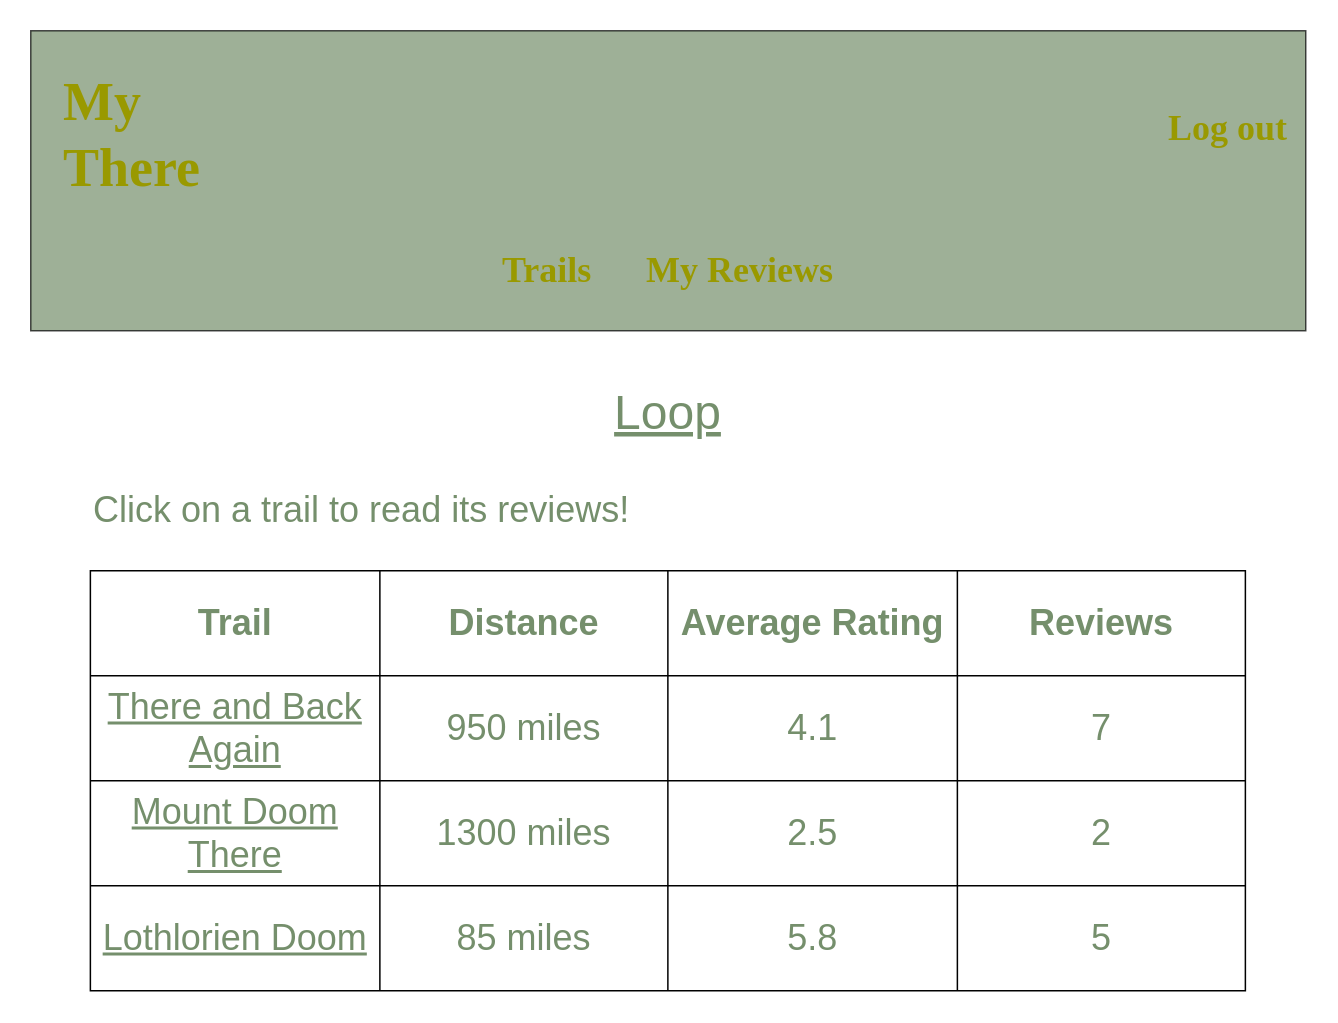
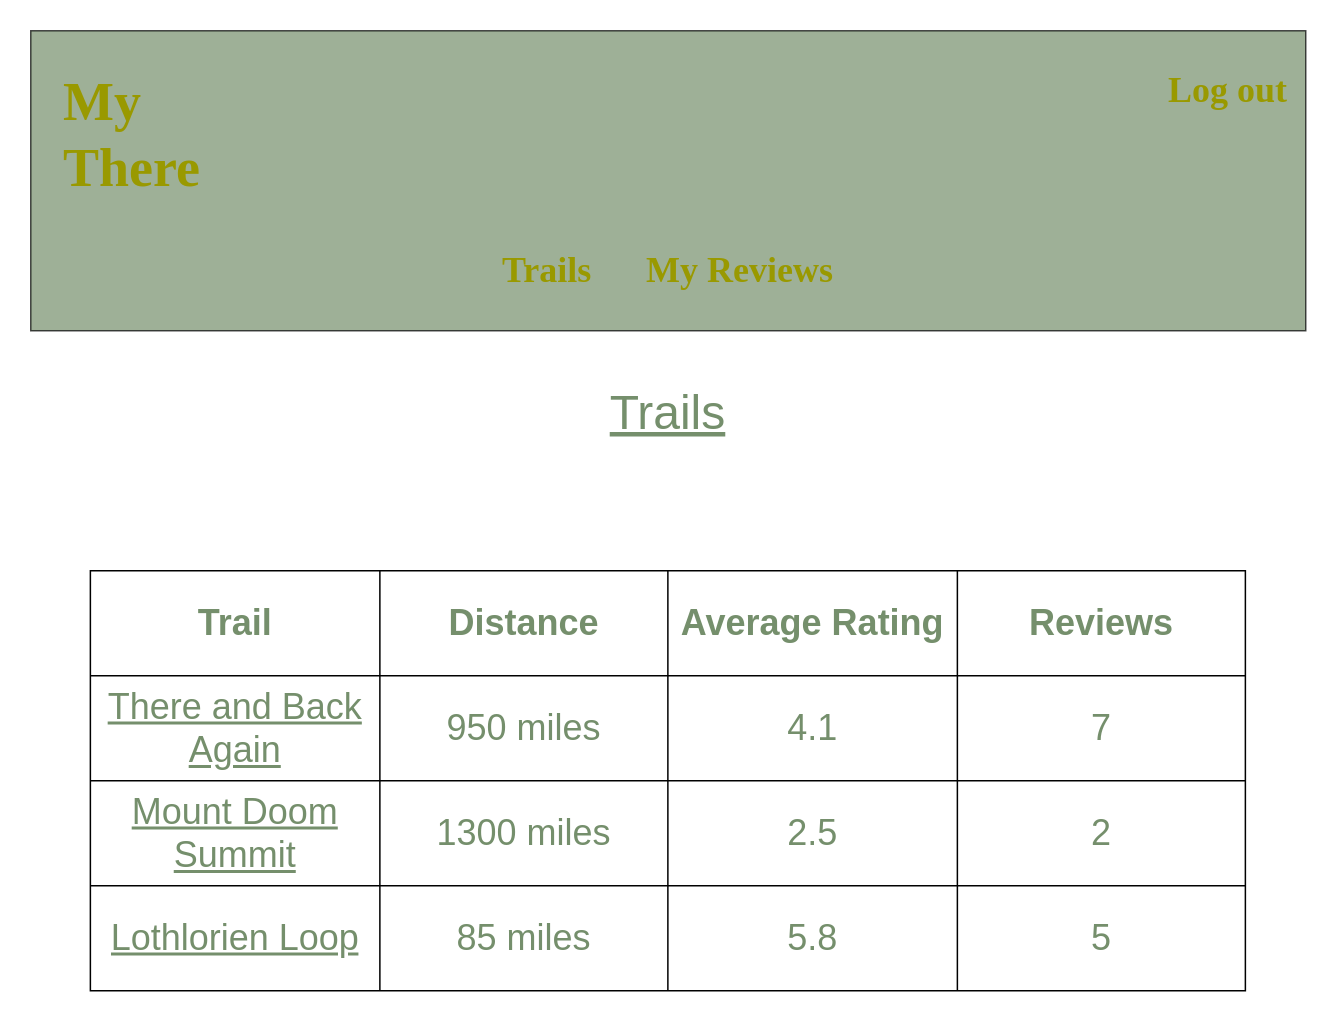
  <mxCell id="0" />
  <mxCell id="1" parent="0" />
  <mxCell id="2" value="" style="whiteSpace=wrap;html=1;fillColor=#758F6C;movable=0;resizable=0;rotatable=0;deletable=0;editable=0;connectable=0;opacity=70;" parent="1" vertex="1"><mxGeometry width="850" height="200" as="geometry" x="20" y="20" /></mxCell>
  <mxCell id="3" value="&lt;font face=&quot;Verdana&quot; style=&quot;font-size: 36px;&quot;&gt;My&lt;br&gt;There&lt;/font&gt;" style="text;strokeColor=none;align=left;fillColor=none;html=1;verticalAlign=middle;whiteSpace=wrap;rounded=0;fontColor=#999900;fontStyle=1;labelBorderColor=none;" parent="1" vertex="1"><mxGeometry x="40" y="40" width="210" height="100" as="geometry" /></mxCell>
- <mxCell id="4" value="&lt;div style=&quot;&quot;&gt;&lt;font face=&quot;Verdana&quot;&gt;&lt;span style=&quot;font-size: 24px;&quot;&gt;Log out&lt;/span&gt;&lt;/font&gt;&lt;/div&gt;" style="text;strokeColor=none;align=right;fillColor=none;html=1;verticalAlign=middle;whiteSpace=wrap;rounded=0;fontColor=#999900;fontStyle=1;labelBorderColor=none;" parent="1" vertex="1"><mxGeometry x="710" y="55" width="150" height="60" as="geometry" /></mxCell>
- <mxCell id="5" value="&lt;font style=&quot;font-size: 24px;&quot; color=&quot;#758f6c&quot;&gt;Click on a trail to read its reviews!&lt;/font&gt;" style="text;strokeColor=none;align=left;fillColor=none;html=1;verticalAlign=middle;whiteSpace=wrap;rounded=0;fontColor=#B3B300;" parent="1" vertex="1"><mxGeometry x="60" y="300" width="650" height="80" as="geometry" /></mxCell>
+ <mxCell id="4" value="&lt;div style=&quot;&quot;&gt;&lt;font face=&quot;Verdana&quot;&gt;&lt;span style=&quot;font-size: 24px;&quot;&gt;Log out&lt;/span&gt;&lt;/font&gt;&lt;/div&gt;" style="text;strokeColor=none;align=right;fillColor=none;html=1;verticalAlign=middle;whiteSpace=wrap;rounded=0;fontColor=#999900;fontStyle=1;labelBorderColor=none;" parent="1" vertex="1"><mxGeometry x="710" y="30" width="150" height="60" as="geometry" /></mxCell>
  <mxCell id="6" value="" style="shape=table;startSize=0;container=1;collapsible=0;childLayout=tableLayout;fontSize=24;fontColor=#758F6C;strokeColor=default;" parent="1" vertex="1"><mxGeometry x="59.75" y="380" width="770" height="280" as="geometry" /></mxCell>
  <mxCell id="7" value="" style="shape=tableRow;horizontal=0;startSize=0;swimlaneHead=0;swimlaneBody=0;top=0;left=0;bottom=0;right=0;collapsible=0;dropTarget=0;fillColor=none;points=[[0,0.5],[1,0.5]];portConstraint=eastwest;fontSize=24;fontColor=#758F6C;" parent="6" vertex="1"><mxGeometry width="770" height="70" as="geometry" /></mxCell>
  <mxCell id="8" value="Trail" style="shape=partialRectangle;html=1;whiteSpace=wrap;connectable=0;overflow=hidden;fillColor=none;top=0;left=0;bottom=0;right=0;pointerEvents=1;fontSize=24;fontColor=#758F6C;fontStyle=1" parent="7" vertex="1"><mxGeometry width="193" height="70" as="geometry"><mxRectangle width="193" height="70" as="alternateBounds" /></mxGeometry></mxCell>
  <mxCell id="9" value="Distance" style="shape=partialRectangle;html=1;whiteSpace=wrap;connectable=0;overflow=hidden;fillColor=none;top=0;left=0;bottom=0;right=0;pointerEvents=1;fontSize=24;fontColor=#758F6C;fontStyle=1" parent="7" vertex="1"><mxGeometry x="193" width="192" height="70" as="geometry"><mxRectangle width="192" height="70" as="alternateBounds" /></mxGeometry></mxCell>
  <mxCell id="10" value="Average Rating" style="shape=partialRectangle;html=1;whiteSpace=wrap;connectable=0;overflow=hidden;fillColor=none;top=0;left=0;bottom=0;right=0;pointerEvents=1;fontSize=24;fontColor=#758F6C;fontStyle=1" parent="7" vertex="1"><mxGeometry x="385" width="193" height="70" as="geometry"><mxRectangle width="193" height="70" as="alternateBounds" /></mxGeometry></mxCell>
  <mxCell id="11" value="Reviews" style="shape=partialRectangle;html=1;whiteSpace=wrap;connectable=0;overflow=hidden;fillColor=none;top=0;left=0;bottom=0;right=0;pointerEvents=1;fontSize=24;fontColor=#758F6C;fontStyle=1" parent="7" vertex="1"><mxGeometry x="578" width="192" height="70" as="geometry"><mxRectangle width="192" height="70" as="alternateBounds" /></mxGeometry></mxCell>
  <mxCell id="12" value="" style="shape=tableRow;horizontal=0;startSize=0;swimlaneHead=0;swimlaneBody=0;top=0;left=0;bottom=0;right=0;collapsible=0;dropTarget=0;fillColor=none;points=[[0,0.5],[1,0.5]];portConstraint=eastwest;fontSize=24;fontColor=#758F6C;" parent="6" vertex="1"><mxGeometry y="70" width="770" height="70" as="geometry" /></mxCell>
  <mxCell id="13" value="There and Back Again" style="shape=partialRectangle;html=1;whiteSpace=wrap;connectable=0;overflow=hidden;fillColor=none;top=0;left=0;bottom=0;right=0;pointerEvents=1;fontSize=24;fontColor=#758F6C;strokeColor=default;perimeterSpacing=0;fontStyle=4" parent="12" vertex="1"><mxGeometry width="193" height="70" as="geometry"><mxRectangle width="193" height="70" as="alternateBounds" /></mxGeometry></mxCell>
  <mxCell id="14" value="950 miles" style="shape=partialRectangle;html=1;whiteSpace=wrap;connectable=0;overflow=hidden;fillColor=none;top=0;left=0;bottom=0;right=0;pointerEvents=1;fontSize=24;fontColor=#758F6C;strokeColor=default;perimeterSpacing=0;" parent="12" vertex="1"><mxGeometry x="193" width="192" height="70" as="geometry"><mxRectangle width="192" height="70" as="alternateBounds" /></mxGeometry></mxCell>
  <mxCell id="15" value="4.1" style="shape=partialRectangle;html=1;whiteSpace=wrap;connectable=0;overflow=hidden;fillColor=none;top=0;left=0;bottom=0;right=0;pointerEvents=1;fontSize=24;fontColor=#758F6C;strokeColor=default;perimeterSpacing=0;" parent="12" vertex="1"><mxGeometry x="385" width="193" height="70" as="geometry"><mxRectangle width="193" height="70" as="alternateBounds" /></mxGeometry></mxCell>
  <mxCell id="16" value="7" style="shape=partialRectangle;html=1;whiteSpace=wrap;connectable=0;overflow=hidden;fillColor=none;top=0;left=0;bottom=0;right=0;pointerEvents=1;fontSize=24;fontColor=#758F6C;strokeColor=default;perimeterSpacing=0;" parent="12" vertex="1"><mxGeometry x="578" width="192" height="70" as="geometry"><mxRectangle width="192" height="70" as="alternateBounds" /></mxGeometry></mxCell>
  <mxCell id="17" value="" style="shape=tableRow;horizontal=0;startSize=0;swimlaneHead=0;swimlaneBody=0;top=0;left=0;bottom=0;right=0;collapsible=0;dropTarget=0;fillColor=none;points=[[0,0.5],[1,0.5]];portConstraint=eastwest;fontSize=24;fontColor=#758F6C;" parent="6" vertex="1"><mxGeometry y="140" width="770" height="70" as="geometry" /></mxCell>
- <mxCell id="18" value="Mount Doom There" style="shape=partialRectangle;html=1;whiteSpace=wrap;connectable=0;overflow=hidden;fillColor=none;top=0;left=0;bottom=0;right=0;pointerEvents=1;fontSize=24;fontColor=#758F6C;fontStyle=4" parent="17" vertex="1"><mxGeometry width="193" height="70" as="geometry"><mxRectangle width="193" height="70" as="alternateBounds" /></mxGeometry></mxCell>
+ <mxCell id="18" value="Mount Doom Summit" style="shape=partialRectangle;html=1;whiteSpace=wrap;connectable=0;overflow=hidden;fillColor=none;top=0;left=0;bottom=0;right=0;pointerEvents=1;fontSize=24;fontColor=#758F6C;fontStyle=4" parent="17" vertex="1"><mxGeometry width="193" height="70" as="geometry"><mxRectangle width="193" height="70" as="alternateBounds" /></mxGeometry></mxCell>
  <mxCell id="19" value="1300 miles" style="shape=partialRectangle;html=1;whiteSpace=wrap;connectable=0;overflow=hidden;fillColor=none;top=0;left=0;bottom=0;right=0;pointerEvents=1;fontSize=24;fontColor=#758F6C;" parent="17" vertex="1"><mxGeometry x="193" width="192" height="70" as="geometry"><mxRectangle width="192" height="70" as="alternateBounds" /></mxGeometry></mxCell>
  <mxCell id="20" value="2.5" style="shape=partialRectangle;html=1;whiteSpace=wrap;connectable=0;overflow=hidden;fillColor=none;top=0;left=0;bottom=0;right=0;pointerEvents=1;fontSize=24;fontColor=#758F6C;" parent="17" vertex="1"><mxGeometry x="385" width="193" height="70" as="geometry"><mxRectangle width="193" height="70" as="alternateBounds" /></mxGeometry></mxCell>
  <mxCell id="21" value="2" style="shape=partialRectangle;html=1;whiteSpace=wrap;connectable=0;overflow=hidden;fillColor=none;top=0;left=0;bottom=0;right=0;pointerEvents=1;fontSize=24;fontColor=#758F6C;" parent="17" vertex="1"><mxGeometry x="578" width="192" height="70" as="geometry"><mxRectangle width="192" height="70" as="alternateBounds" /></mxGeometry></mxCell>
  <mxCell id="22" style="shape=tableRow;horizontal=0;startSize=0;swimlaneHead=0;swimlaneBody=0;top=0;left=0;bottom=0;right=0;collapsible=0;dropTarget=0;fillColor=none;points=[[0,0.5],[1,0.5]];portConstraint=eastwest;fontSize=24;fontColor=#758F6C;" parent="6" vertex="1"><mxGeometry y="210" width="770" height="70" as="geometry" /></mxCell>
- <mxCell id="23" value="Lothlorien Doom" style="shape=partialRectangle;html=1;whiteSpace=wrap;connectable=0;overflow=hidden;fillColor=none;top=0;left=0;bottom=0;right=0;pointerEvents=1;fontSize=24;fontColor=#758F6C;fontStyle=4" parent="22" vertex="1"><mxGeometry width="193" height="70" as="geometry"><mxRectangle width="193" height="70" as="alternateBounds" /></mxGeometry></mxCell>
+ <mxCell id="23" value="Lothlorien Loop" style="shape=partialRectangle;html=1;whiteSpace=wrap;connectable=0;overflow=hidden;fillColor=none;top=0;left=0;bottom=0;right=0;pointerEvents=1;fontSize=24;fontColor=#758F6C;fontStyle=4" parent="22" vertex="1"><mxGeometry width="193" height="70" as="geometry"><mxRectangle width="193" height="70" as="alternateBounds" /></mxGeometry></mxCell>
  <mxCell id="24" value="85 miles" style="shape=partialRectangle;html=1;whiteSpace=wrap;connectable=0;overflow=hidden;fillColor=none;top=0;left=0;bottom=0;right=0;pointerEvents=1;fontSize=24;fontColor=#758F6C;" parent="22" vertex="1"><mxGeometry x="193" width="192" height="70" as="geometry"><mxRectangle width="192" height="70" as="alternateBounds" /></mxGeometry></mxCell>
  <mxCell id="25" value="5.8" style="shape=partialRectangle;html=1;whiteSpace=wrap;connectable=0;overflow=hidden;fillColor=none;top=0;left=0;bottom=0;right=0;pointerEvents=1;fontSize=24;fontColor=#758F6C;" parent="22" vertex="1"><mxGeometry x="385" width="193" height="70" as="geometry"><mxRectangle width="193" height="70" as="alternateBounds" /></mxGeometry></mxCell>
  <mxCell id="26" value="5" style="shape=partialRectangle;html=1;whiteSpace=wrap;connectable=0;overflow=hidden;fillColor=none;top=0;left=0;bottom=0;right=0;pointerEvents=1;fontSize=24;fontColor=#758F6C;" parent="22" vertex="1"><mxGeometry x="578" width="192" height="70" as="geometry"><mxRectangle width="192" height="70" as="alternateBounds" /></mxGeometry></mxCell>
  <mxCell id="27" value="&lt;div style=&quot;&quot;&gt;&lt;font face=&quot;Verdana&quot;&gt;&lt;span style=&quot;font-size: 24px;&quot;&gt;Trails&amp;nbsp;&lt;span style=&quot;white-space: pre;&quot;&gt;&#09;&lt;/span&gt;My Reviews&lt;/span&gt;&lt;/font&gt;&lt;/div&gt;" style="text;strokeColor=none;align=center;fillColor=none;html=1;verticalAlign=middle;whiteSpace=wrap;rounded=0;fontColor=#999900;fontStyle=1;labelBorderColor=none;strokeOpacity=100;" parent="1" vertex="1"><mxGeometry x="214" y="150" width="462" height="60" as="geometry" /></mxCell>
- <mxCell id="28" value="&lt;font color=&quot;#758f6c&quot;&gt;&lt;span style=&quot;font-size: 32px;&quot;&gt;&lt;u&gt;Loop&lt;/u&gt;&lt;/span&gt;&lt;/font&gt;" style="text;strokeColor=none;align=center;fillColor=none;html=1;verticalAlign=middle;whiteSpace=wrap;rounded=0;fontColor=#B3B300;" vertex="1" parent="1"><mxGeometry x="290" y="250" width="309.5" height="50" as="geometry" /></mxCell>
+ <mxCell id="28" value="&lt;font color=&quot;#758f6c&quot;&gt;&lt;span style=&quot;font-size: 32px;&quot;&gt;&lt;u&gt;Trails&lt;/u&gt;&lt;/span&gt;&lt;/font&gt;" style="text;strokeColor=none;align=center;fillColor=none;html=1;verticalAlign=middle;whiteSpace=wrap;rounded=0;fontColor=#B3B300;" vertex="1" parent="1"><mxGeometry x="290" y="250" width="309.5" height="50" as="geometry" /></mxCell>
